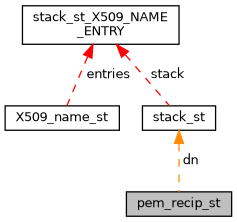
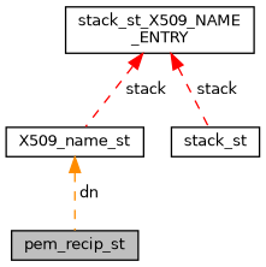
  digraph {
    node [color=black fillcolor=white fontname=Helvetica fontsize=10 shape=record style=filled]
    edge [color=red dir=back fontname=Helvetica fontsize=10 labelfontname=Helvetica labelfontsize=10 style=dashed]
    n1 [fillcolor=grey75 fontcolor=black height=0.2 label=pem_recip_st width=0.4]
    n2 [height=0.2 label=X509_name_st width=0.4]
    n3 [height=0.2 label="stack_st_X509_NAME\l_ENTRY" width=0.4]
    n4 [height=0.2 label=stack_st width=0.4]
-   n4 -> n1 [color=darkorange label=" dn"]
-   n3 -> n2 [label=" entries"]
+   n2 -> n1 [color=darkorange label=" dn"]
+   n3 -> n2 [label=" stack"]
    n3 -> n4 [label=" stack"]
  }
